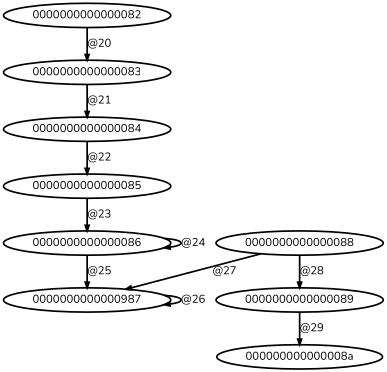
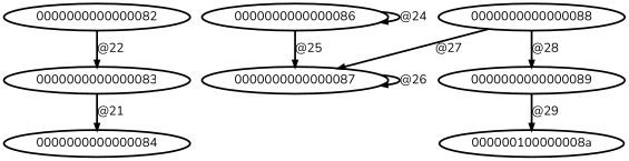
  digraph {
    fontname=Nunito
    node [fontname=Nunito fontsize=20 penwidth=3 shape=oval style=rounded]
    edge [arrowsize=1 color=black fontname=Nunito fontsize=20 penwidth=3 style=bold]
    0000000000000082
    0000000000000083
    0000000000000084
-   0000000000000085
    0000000000000086
-   0000000000000087 [label=0000000000000987]
+   0000000000000087
    0000000000000088
    0000000000000089
-   "000000000000008a"
-   0000000000000082 -> 0000000000000083 [label="@20"]
+   "000000000000008a" [label="000000100000008a"]
+   0000000000000082 -> 0000000000000083 [label="@22"]
    0000000000000083 -> 0000000000000084 [label="@21"]
-   0000000000000084 -> 0000000000000085 [label="@22"]
-   0000000000000085 -> 0000000000000086 [label="@23"]
    0000000000000086 -> 0000000000000086 [label="@24"]
    0000000000000086 -> 0000000000000087 [label="@25"]
    0000000000000087 -> 0000000000000087 [label="@26"]
    0000000000000088 -> 0000000000000087 [label="@27"]
    0000000000000088 -> 0000000000000089 [label="@28"]
    0000000000000089 -> "000000000000008a" [label="@29"]
  }
